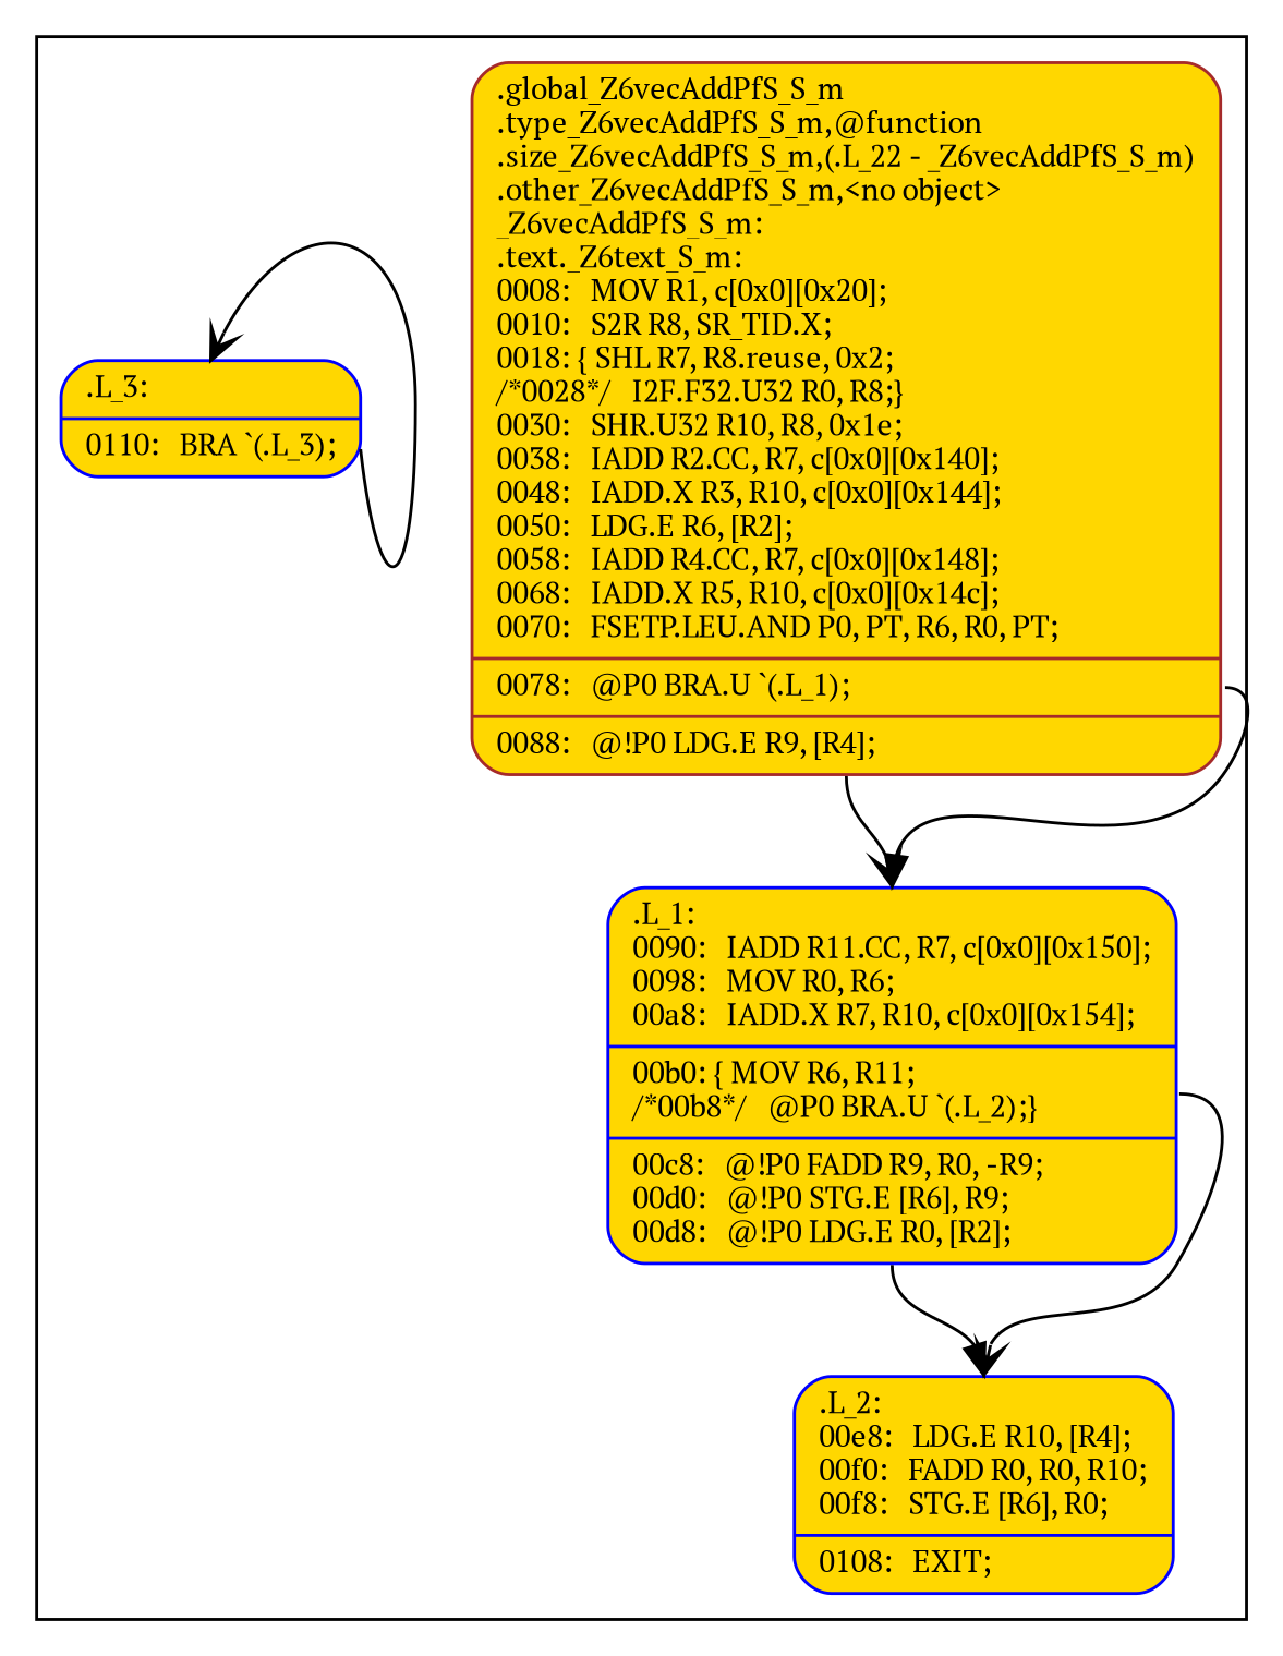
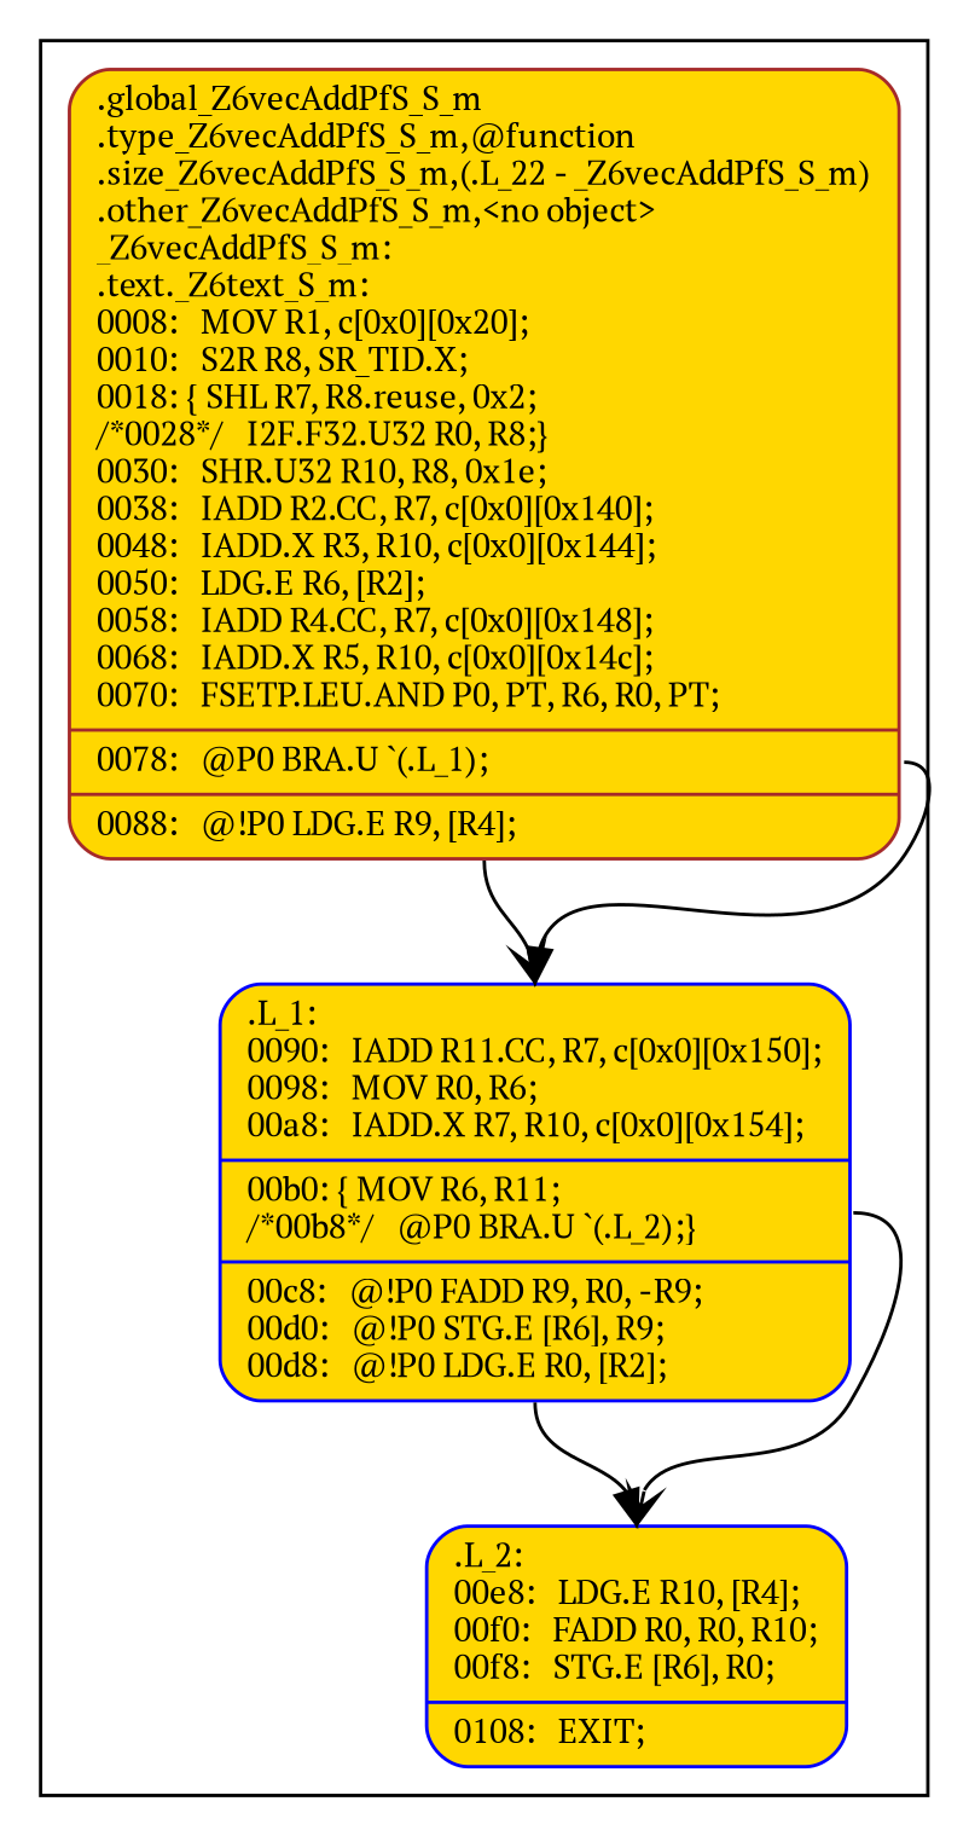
  digraph {
    fontname="PT Serif"
    node [color=blue fillcolor=gold fontname="PT Serif" fontsize=10 shape=Mrecord style=filled]
    edge [arrowhead=vee fontname="PT Serif" headport="entry:n" style=solid tailport="exit0:e"]
    n1 [color=brown label="{<entry>	.global		_Z6vecAddPfS_S_m\l	.type		_Z6vecAddPfS_S_m,@function\l	.size		_Z6vecAddPfS_S_m,(.L_22\ -\ _Z6vecAddPfS_S_m)\l	.other		_Z6vecAddPfS_S_m,\<no\ object\>\l_Z6vecAddPfS_S_m:\l.text._Z6text_S_m:\l0008:\ \ \ MOV\ R1,\ c\[0x0\]\[0x20\];\l0010:\ \ \ S2R\ R8,\ SR_TID.X;\l0018:\ \{\ SHL\ R7,\ R8.reuse,\ 0x2;\l/*0028*/\ \ \ I2F.F32.U32\ R0,\ R8;\}\l0030:\ \ \ SHR.U32\ R10,\ R8,\ 0x1e;\l0038:\ \ \ IADD\ R2.CC,\ R7,\ c\[0x0\]\[0x140\];\l0048:\ \ \ IADD.X\ R3,\ R10,\ c\[0x0\]\[0x144\];\l0050:\ \ \ LDG.E\ R6,\ \[R2\];\l0058:\ \ \ IADD\ R4.CC,\ R7,\ c\[0x0\]\[0x148\];\l0068:\ \ \ IADD.X\ R5,\ R10,\ c\[0x0\]\[0x14c\];\l0070:\ \ \ FSETP.LEU.AND\ P0,\ PT,\ R6,\ R0,\ PT;\l|<exit0>0078:\ \ \ @P0\ BRA.U\ `(.L_1);\l|<exitpost0>0088:\ \ \ @!P0\ LDG.E\ R9,\ \[R4\];\l}"]
    n2 [label="{<entry>.L_1:\l0090:\ \ \ IADD\ R11.CC,\ R7,\ c\[0x0\]\[0x150\];\l0098:\ \ \ MOV\ R0,\ R6;\l00a8:\ \ \ IADD.X\ R7,\ R10,\ c\[0x0\]\[0x154\];\l|<exit0>00b0:\ \{\ MOV\ R6,\ R11;\l/*00b8*/\ \ \ @P0\ BRA.U\ `(.L_2);\}\l|<exitpost0>00c8:\ \ \ @!P0\ FADD\ R9,\ R0,\ -R9;\l00d0:\ \ \ @!P0\ STG.E\ \[R6\],\ R9;\l00d8:\ \ \ @!P0\ LDG.E\ R0,\ \[R2\];\l}"]
    n3 [label="{<entry>.L_2:\l00e8:\ \ \ LDG.E\ R10,\ \[R4\];\l00f0:\ \ \ FADD\ R0,\ R0,\ R10;\l00f8:\ \ \ STG.E\ \[R6\],\ R0;\l|<exit0>0108:\ \ \ EXIT;\l}"]
-   n4 [label="{<entry>.L_3:\l|<exit0>0110:\ \ \ BRA\ `(.L_3);\l}"]
    subgraph cluster_1 {
      n1
      n2
      n3
-     n4
    }
    n1 -> n2 [arrowhead=normal]
    n1 -> n2 [tailport="exitpost0:s"]
    n2 -> n3
    n2 -> n3 [arrowhead=normal tailport="exitpost0:s"]
-   n4 -> n4
  }
